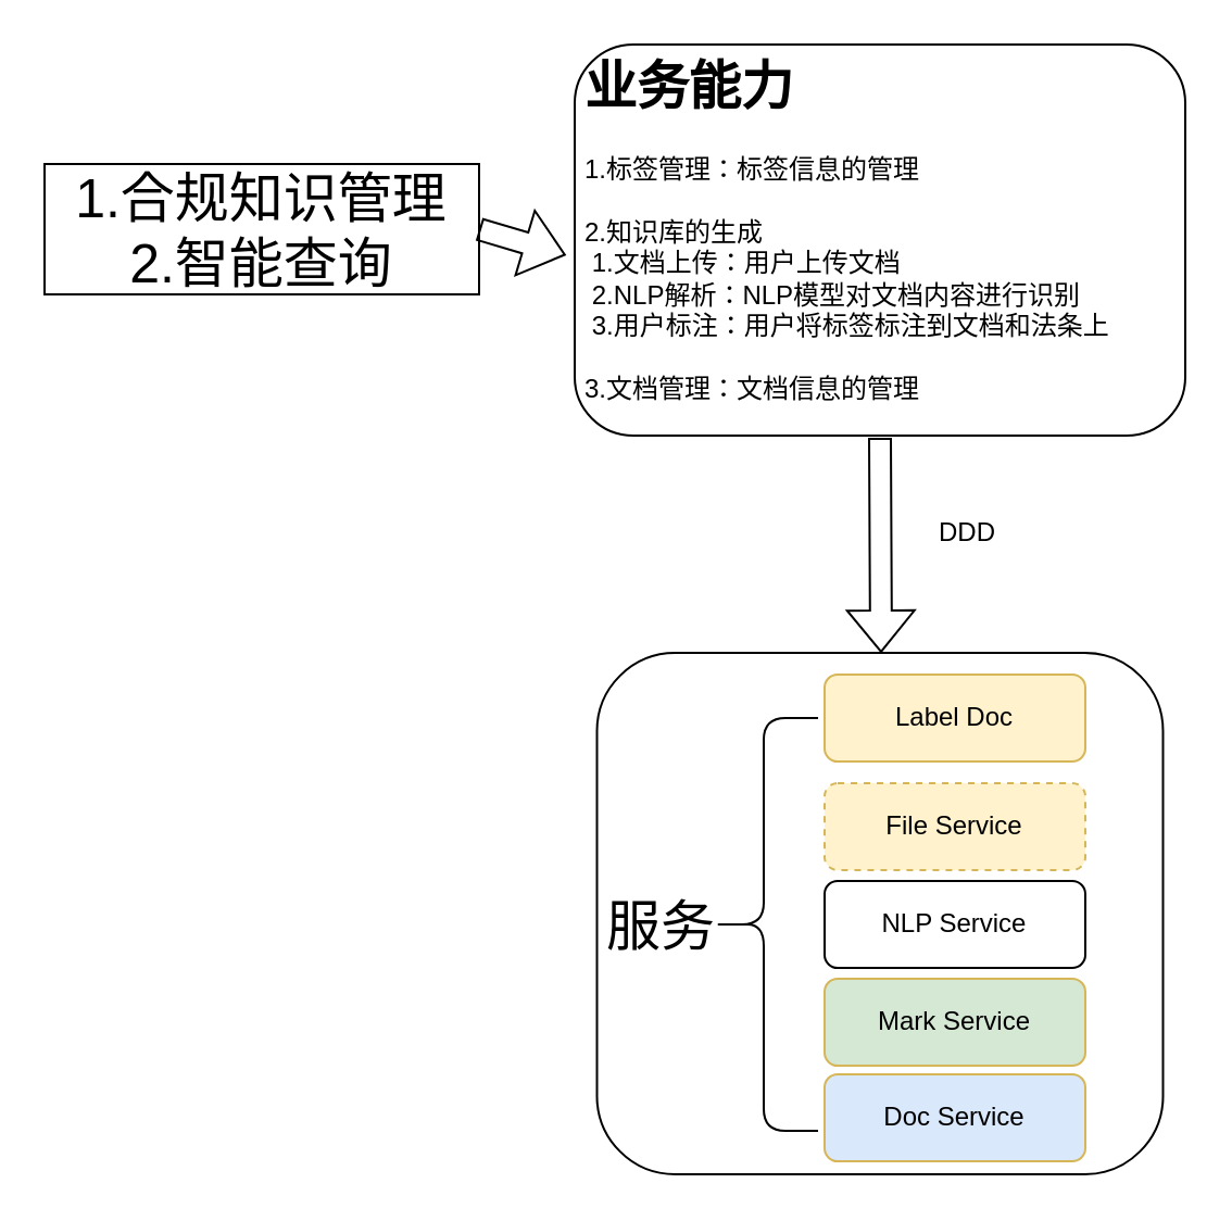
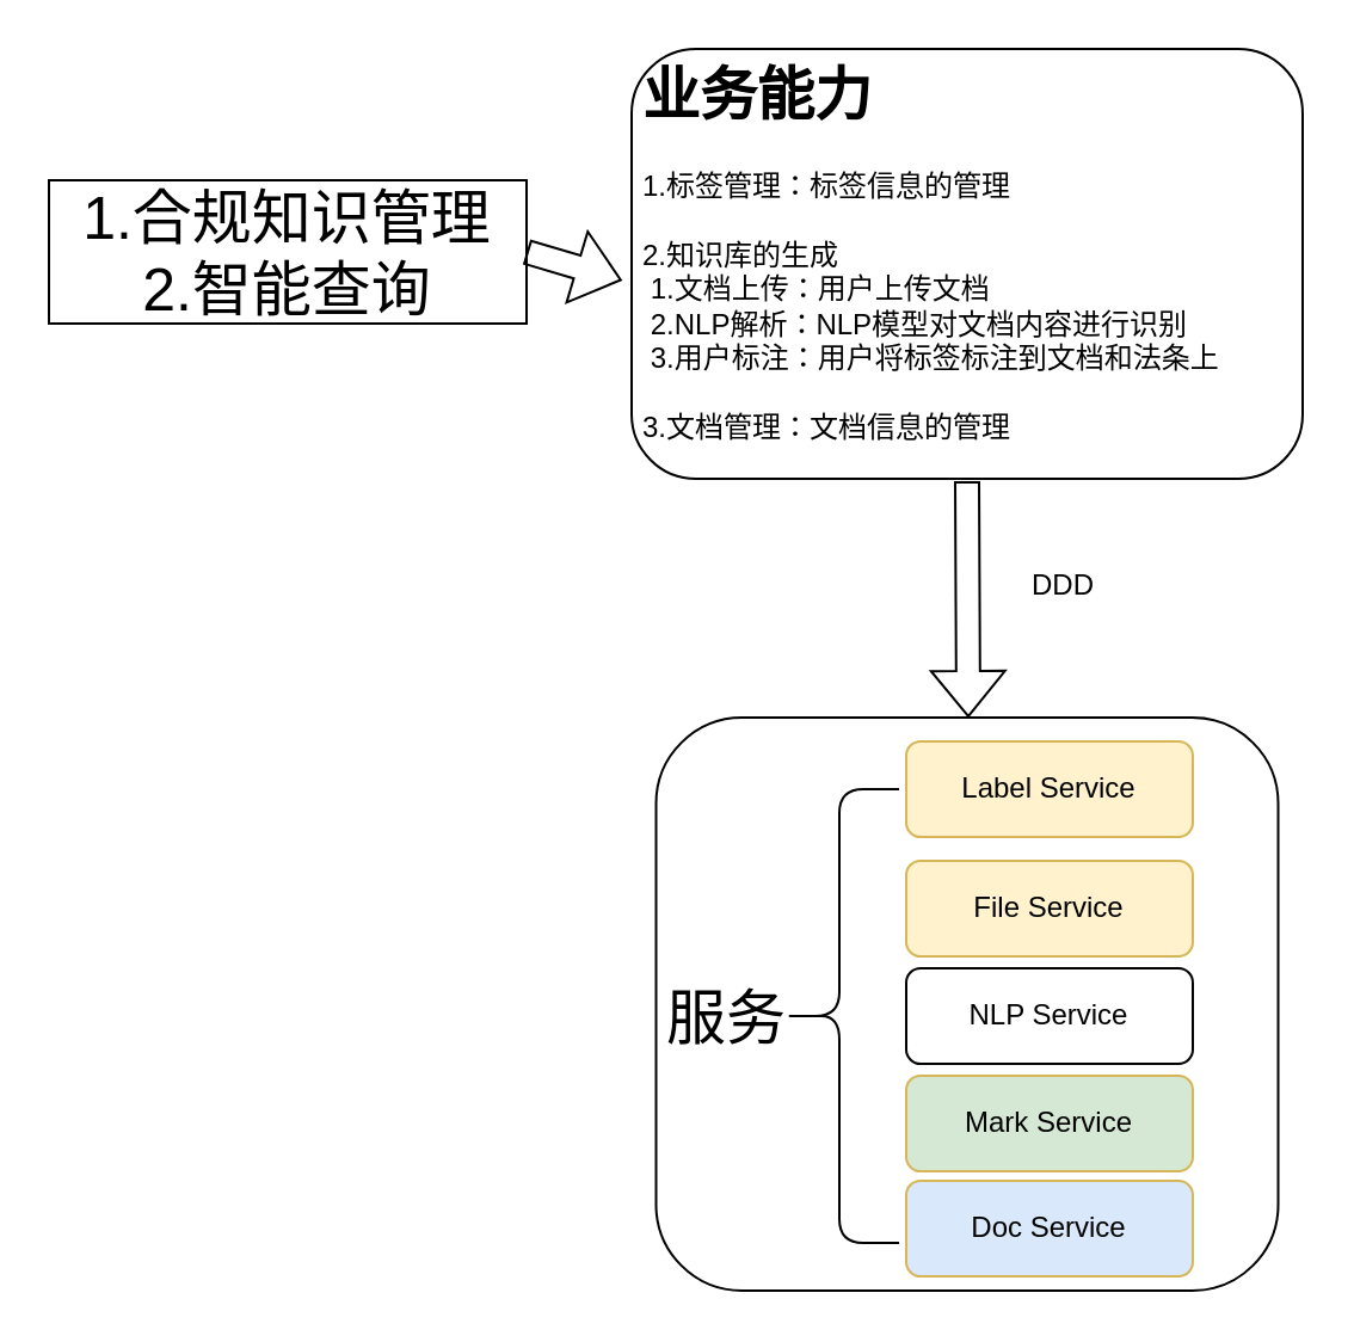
  <mxCell id="0" />
  <mxCell id="1" parent="0" />
  <mxCell id="2" value="&lt;h1&gt;业务能力&lt;/h1&gt;&lt;div&gt;1.标签管理：标签信息的管理&lt;/div&gt;&lt;div&gt;&lt;br&gt;&lt;/div&gt;&lt;div&gt;2.知识库的生成&lt;/div&gt;&lt;div&gt;&lt;span style=&quot;white-space: pre;&quot;&gt; &lt;/span&gt;1.文档上传：用户上传文档&lt;/div&gt;&lt;div&gt;&lt;span style=&quot;background-color: initial; white-space: pre;&quot;&gt; &lt;/span&gt;&lt;span style=&quot;background-color: initial;&quot;&gt;2.NLP解析：NLP模型对文档内容进行识别&lt;/span&gt;&lt;/div&gt;&lt;div&gt;&lt;span style=&quot;white-space: pre;&quot;&gt; &lt;/span&gt;3.用户标注：用户将标签标注到文档和法条上&lt;br&gt;&lt;/div&gt;&lt;div&gt;&lt;br&gt;&lt;/div&gt;&lt;div&gt;3.文档管理：文档信息的管理&lt;/div&gt;" style="text;html=1;strokeColor=default;fillColor=none;spacing=5;spacingTop=-20;whiteSpace=wrap;overflow=hidden;rounded=1;perimeterSpacing=1;" vertex="1" parent="1"><mxGeometry x="264" y="20" width="281" height="180" as="geometry" /></mxCell>
  <mxCell id="3" value="" style="shape=flexArrow;endArrow=classic;html=1;rounded=0;exitX=0.5;exitY=1;exitDx=0;exitDy=0;" edge="1" parent="1" source="2"><mxGeometry width="50" height="50" relative="1" as="geometry"><mxPoint x="375" y="310" as="sourcePoint" /><mxPoint x="405" y="300" as="targetPoint" /></mxGeometry></mxCell>
  <mxCell id="4" value="" style="whiteSpace=wrap;html=1;rounded=1;strokeColor=default;" vertex="1" parent="1"><mxGeometry x="274.25" y="300" width="260.5" height="240" as="geometry" /></mxCell>
- <mxCell id="5" value="Label Doc" style="rounded=1;whiteSpace=wrap;html=1;strokeColor=#d6b656;fillColor=#fff2cc;" vertex="1" parent="1"><mxGeometry x="379" y="310" width="120" height="40" as="geometry" /></mxCell>
+ <mxCell id="5" value="Label Service" style="rounded=1;whiteSpace=wrap;html=1;strokeColor=#d6b656;fillColor=#fff2cc;" vertex="1" parent="1"><mxGeometry x="379" y="310" width="120" height="40" as="geometry" /></mxCell>
  <mxCell id="6" value="Doc Service" style="rounded=1;whiteSpace=wrap;html=1;strokeColor=#d6b656;fillColor=#dae8fc;" vertex="1" parent="1"><mxGeometry x="379" y="494" width="120" height="40" as="geometry" /></mxCell>
- <mxCell id="7" value="File Service" style="rounded=1;whiteSpace=wrap;html=1;strokeColor=#d6b656;fillColor=#fff2cc;dashed=1;" vertex="1" parent="1"><mxGeometry x="379" y="360" width="120" height="40" as="geometry" /></mxCell>
+ <mxCell id="7" value="File Service" style="rounded=1;whiteSpace=wrap;html=1;strokeColor=#d6b656;fillColor=#fff2cc;" vertex="1" parent="1"><mxGeometry x="379" y="360" width="120" height="40" as="geometry" /></mxCell>
  <mxCell id="8" value="NLP Service" style="rounded=1;whiteSpace=wrap;html=1;strokeColor=default;" vertex="1" parent="1"><mxGeometry x="379" y="405" width="120" height="40" as="geometry" /></mxCell>
  <mxCell id="9" value="Mark Service" style="rounded=1;whiteSpace=wrap;html=1;strokeColor=#d6b656;fillColor=#d5e8d4;" vertex="1" parent="1"><mxGeometry x="379" y="450" width="120" height="40" as="geometry" /></mxCell>
  <mxCell id="10" value="DDD" style="text;html=1;strokeColor=none;fillColor=none;align=center;verticalAlign=middle;whiteSpace=wrap;rounded=0;" vertex="1" parent="1"><mxGeometry x="415" y="230" width="60" height="30" as="geometry" /></mxCell>
  <mxCell id="11" value="&lt;font style=&quot;font-size: 25px;&quot;&gt;服务&lt;/font&gt;" style="text;html=1;strokeColor=none;fillColor=none;align=center;verticalAlign=middle;whiteSpace=wrap;rounded=0;" vertex="1" parent="1"><mxGeometry x="274.25" y="410" width="60" height="30" as="geometry" /></mxCell>
  <mxCell id="12" value="" style="shape=curlyBracket;whiteSpace=wrap;html=1;rounded=1;strokeColor=default;fontSize=25;" vertex="1" parent="1"><mxGeometry x="326" y="330" width="50" height="190" as="geometry" /></mxCell>
  <mxCell id="13" value="1.合规知识管理&lt;br&gt;2.智能查询" style="rounded=0;whiteSpace=wrap;html=1;strokeColor=default;fontSize=25;" vertex="1" parent="1"><mxGeometry x="20" y="75" width="200" height="60" as="geometry" /></mxCell>
  <mxCell id="14" value="" style="shape=flexArrow;endArrow=classic;html=1;rounded=0;fontSize=25;entryX=-0.011;entryY=0.538;entryDx=0;entryDy=0;entryPerimeter=0;exitX=1;exitY=0.5;exitDx=0;exitDy=0;" edge="1" parent="1" source="13" target="2"><mxGeometry width="50" height="50" relative="1" as="geometry"><mxPoint x="185" y="140" as="sourcePoint" /><mxPoint x="235" y="90" as="targetPoint" /></mxGeometry></mxCell>
